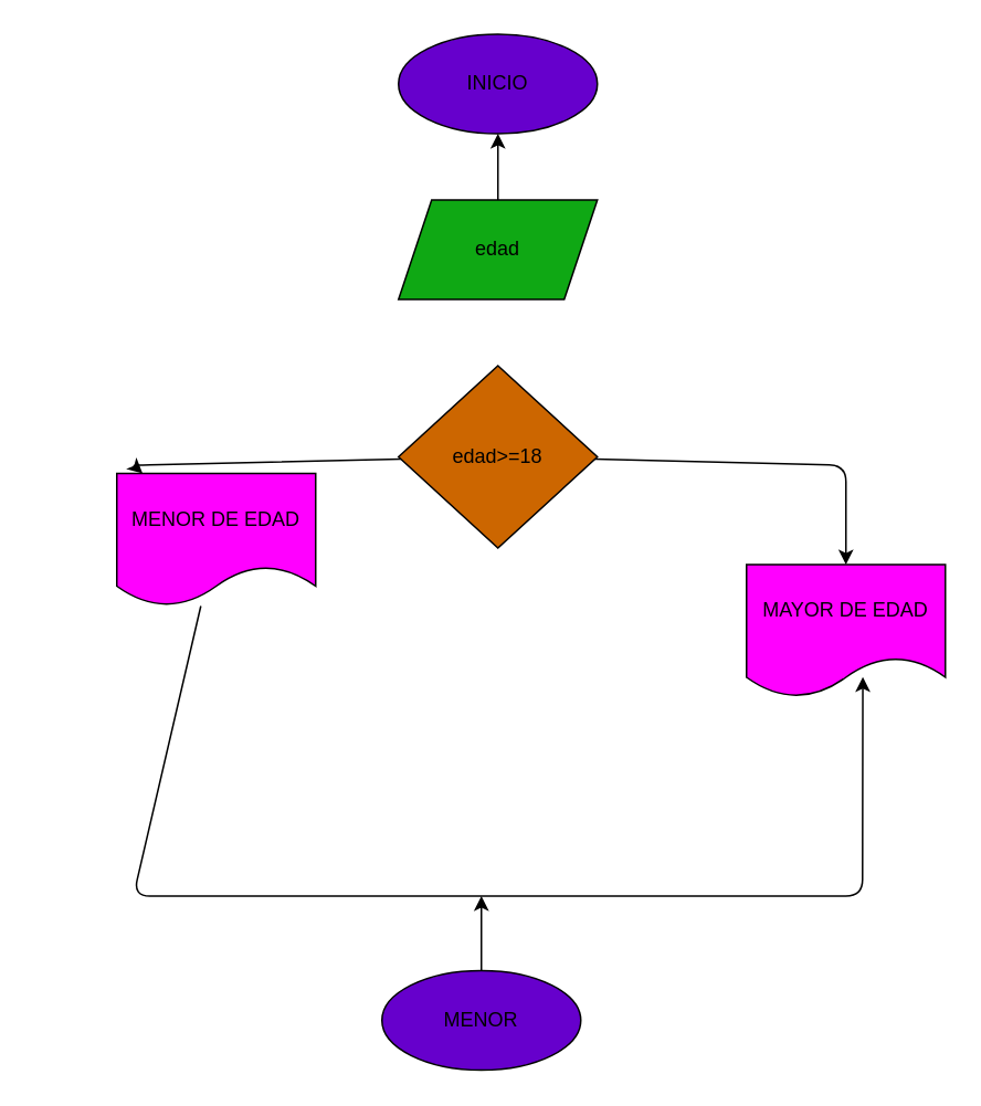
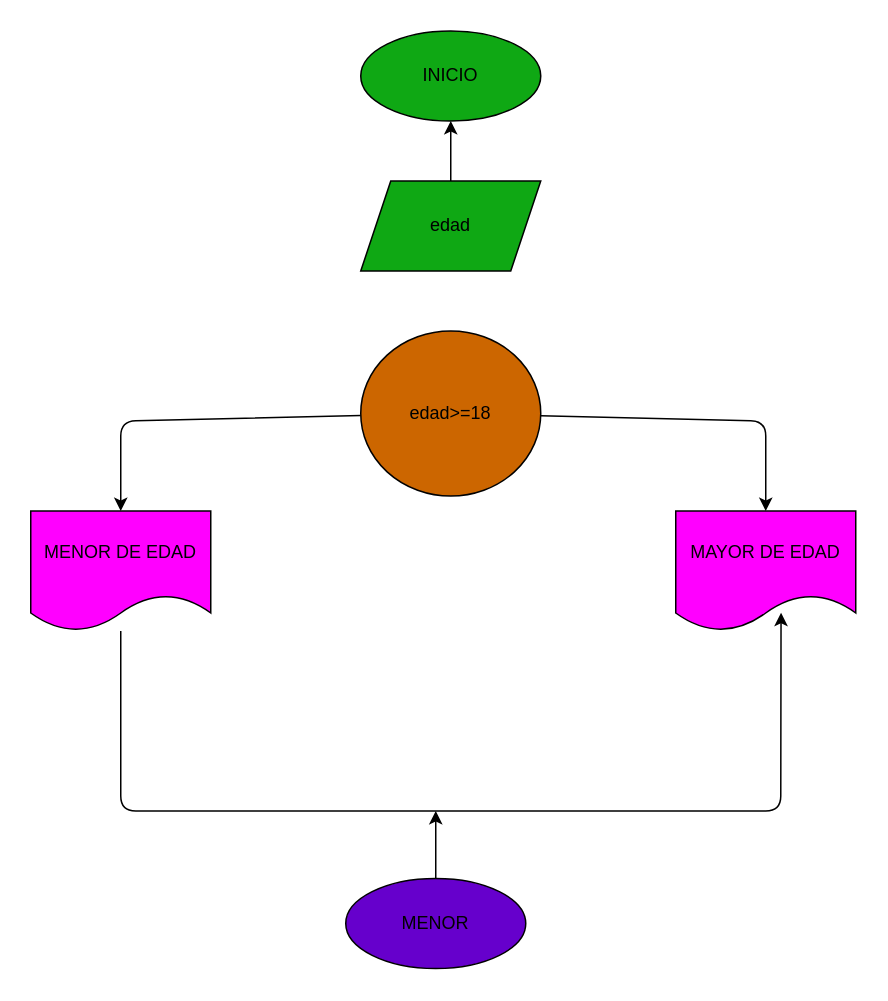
  <mxCell id="0" />
  <mxCell id="1" parent="0" />
  <mxCell id="2" value="" style="edgeStyle=none;html=1;" edge="1" parent="1" source="3" target="4"><mxGeometry relative="1" as="geometry" /></mxCell>
  <mxCell id="3" value="edad" style="shape=parallelogram;perimeter=parallelogramPerimeter;whiteSpace=wrap;html=1;fixedSize=1;fillColor=#0FA814;" vertex="1" parent="1"><mxGeometry x="240" y="120" width="120" height="60" as="geometry" /></mxCell>
- <mxCell id="4" value="INICIO" style="ellipse;whiteSpace=wrap;html=1;fillColor=#6600CC;" vertex="1" parent="1"><mxGeometry x="240" y="20" width="120" height="60" as="geometry" /></mxCell>
+ <mxCell id="4" value="INICIO" style="ellipse;whiteSpace=wrap;html=1;fillColor=#0fa814;" vertex="1" parent="1"><mxGeometry x="240" y="20" width="120" height="60" as="geometry" /></mxCell>
  <mxCell id="5" value="" style="edgeStyle=none;html=1;" edge="1" parent="1" source="7" target="10"><mxGeometry relative="1" as="geometry"><mxPoint x="80" y="340" as="targetPoint" /><Array as="points"><mxPoint x="80" y="280" /></Array></mxGeometry></mxCell>
  <mxCell id="6" value="" style="edgeStyle=none;html=1;" edge="1" parent="1" source="7" target="8"><mxGeometry relative="1" as="geometry"><Array as="points"><mxPoint x="510" y="280" /></Array></mxGeometry></mxCell>
- <mxCell id="7" value="edad&amp;gt;=18" style="rhombus;whiteSpace=wrap;html=1;fillColor=#CC6600;" vertex="1" parent="1"><mxGeometry x="240" y="220" width="120" height="110" as="geometry" /></mxCell>
+ <mxCell id="7" value="edad&amp;gt;=18" style="ellipse;whiteSpace=wrap;html=1;fillColor=#CC6600;" vertex="1" parent="1"><mxGeometry x="240" y="220" width="120" height="110" as="geometry" /></mxCell>
  <mxCell id="8" value="MAYOR DE EDAD" style="shape=document;whiteSpace=wrap;html=1;boundedLbl=1;fillColor=#FF00FF;" vertex="1" parent="1"><mxGeometry x="450" y="340" width="120" height="80" as="geometry" /></mxCell>
  <mxCell id="9" style="edgeStyle=none;html=1;entryX=0.585;entryY=0.848;entryDx=0;entryDy=0;entryPerimeter=0;" edge="1" parent="1" source="10" target="8"><mxGeometry relative="1" as="geometry"><Array as="points"><mxPoint x="80" y="540" /><mxPoint x="520" y="540" /></Array></mxGeometry></mxCell>
- <mxCell id="10" value="MENOR DE EDAD" style="shape=document;whiteSpace=wrap;html=1;boundedLbl=1;fillColor=#FF00FF;" vertex="1" parent="1"><mxGeometry x="70" y="285" width="120" height="80" as="geometry" /></mxCell>
+ <mxCell id="10" value="MENOR DE EDAD" style="shape=document;whiteSpace=wrap;html=1;boundedLbl=1;fillColor=#FF00FF;" vertex="1" parent="1"><mxGeometry x="20" y="340" width="120" height="80" as="geometry" /></mxCell>
  <mxCell id="11" style="edgeStyle=none;html=1;" edge="1" parent="1" source="12"><mxGeometry relative="1" as="geometry"><mxPoint x="290" y="540" as="targetPoint" /></mxGeometry></mxCell>
  <mxCell id="12" value="MENOR" style="ellipse;whiteSpace=wrap;html=1;fillColor=#6600CC;" vertex="1" parent="1"><mxGeometry x="230" y="585" width="120" height="60" as="geometry" /></mxCell>
